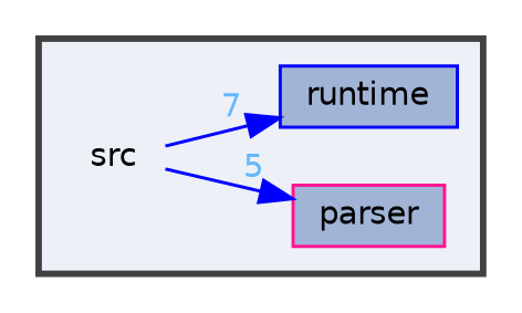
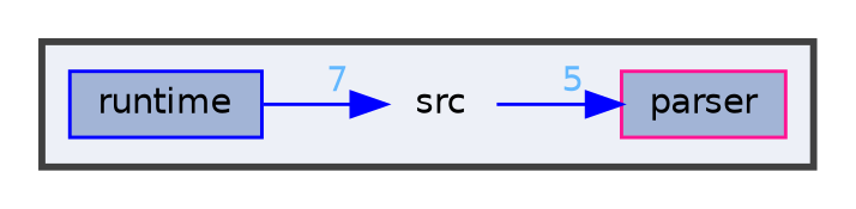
  digraph {
    compound=true
    rankdir=LR
    node [color=deeppink fontname=Helvetica fontsize=10 shape=box fillcolor="#a2b4d6" style=filled]
    edge [color=blue fontcolor=steelblue1 fontname=Helvetica fontsize=10 labeldistance=1.5 labelfontname=Helvetica labelfontsize=10]
    n1 [height=0.2 label=src shape=plaintext width=0.4 fillcolor="" style=""]
    n2 [height=0.2 label=parser width=0.4]
    n3 [color=blue height=0.2 label=runtime width=0.4]
    subgraph cluster_1 {
      bgcolor="#edf0f7"
      fontname=Helvetica
      fontsize=10
      pencolor=grey25
      style="filled,bold"
      n1
      n2
      n3
    }
    n1 -> n2 [headlabel=5]
-   n1 -> n3 [headlabel=7]
+   n3 -> n1 [headlabel=7]
  }
